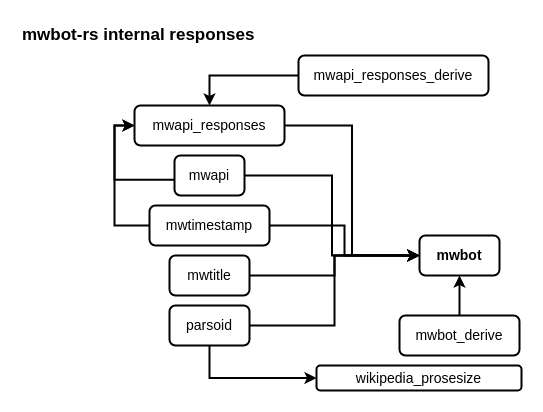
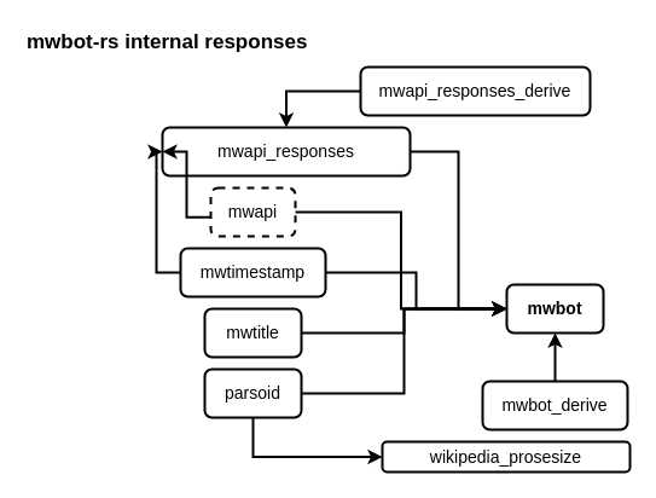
  <mxCell id="0" />
  <mxCell id="1" parent="0" />
  <mxCell id="2" style="edgeStyle=orthogonalEdgeStyle;rounded=0;orthogonalLoop=1;jettySize=auto;html=1;entryX=0;entryY=0.5;entryDx=0;entryDy=0;labelBackgroundColor=none;fontColor=light-dark(#000000,#202122);fontFamily=Helvetica;strokeWidth=2;fontSize=14;spacing=5;curved=0;strokeColor=light-dark(#000000,#A2A9B1);" parent="1" source="3" target="13" edge="1"><mxGeometry relative="1" as="geometry" /></mxCell>
- <mxCell id="3" value="&lt;div&gt;mwapi_responses&lt;/div&gt;" style="rounded=1;whiteSpace=wrap;html=1;fontFamily=Helvetica;fontSize=14;labelBackgroundColor=none;strokeWidth=2;spacing=5;fontColor=light-dark(#000000,#202122);fillColor=light-dark(#FFFFFF,#F8F9FA);strokeColor=light-dark(#000000,#A2A9B1);" parent="1" vertex="1"><mxGeometry x="134" y="105" width="150" height="40" as="geometry" /></mxCell>
+ <mxCell id="3" value="&lt;div&gt;mwapi_responses&lt;/div&gt;" style="rounded=1;whiteSpace=wrap;html=1;fontFamily=Helvetica;fontSize=14;labelBackgroundColor=none;strokeWidth=2;spacing=5;fontColor=light-dark(#000000,#202122);fillColor=light-dark(#FFFFFF,#F8F9FA);strokeColor=light-dark(#000000,#A2A9B1);" parent="1" vertex="1"><mxGeometry x="134" y="105" width="205" height="40" as="geometry" /></mxCell>
  <mxCell id="4" style="edgeStyle=orthogonalEdgeStyle;rounded=0;orthogonalLoop=1;jettySize=auto;html=1;entryX=0;entryY=0.5;entryDx=0;entryDy=0;exitX=-0.002;exitY=0.605;exitDx=0;exitDy=0;exitPerimeter=0;labelBackgroundColor=none;fontColor=light-dark(#000000,#202122);fontFamily=Helvetica;strokeWidth=2;fontSize=14;spacing=5;curved=0;strokeColor=light-dark(#000000,#A2A9B1);" parent="1" source="7" target="3" edge="1"><mxGeometry relative="1" as="geometry" /></mxCell>
  <mxCell id="5" style="edgeStyle=orthogonalEdgeStyle;rounded=0;orthogonalLoop=1;jettySize=auto;html=1;entryX=0;entryY=0.5;entryDx=0;entryDy=0;exitX=0;exitY=0.5;exitDx=0;exitDy=0;labelBackgroundColor=none;fontColor=light-dark(#000000,#202122);fontFamily=Helvetica;strokeWidth=2;fontSize=14;spacing=5;curved=0;strokeColor=light-dark(#000000,#A2A9B1);" parent="1" source="8" target="3" edge="1"><mxGeometry relative="1" as="geometry" /></mxCell>
  <mxCell id="6" style="edgeStyle=orthogonalEdgeStyle;rounded=0;orthogonalLoop=1;jettySize=auto;html=1;labelBackgroundColor=none;fontColor=light-dark(#000000,#202122);exitX=0;exitY=0.5;exitDx=0;exitDy=0;fontFamily=Helvetica;strokeWidth=2;fontSize=14;spacing=5;curved=0;strokeColor=light-dark(#000000,#A2A9B1);" parent="1" source="10" target="3" edge="1"><mxGeometry relative="1" as="geometry" /></mxCell>
- <mxCell id="7" value="&lt;div&gt;mwapi&lt;/div&gt;" style="rounded=1;whiteSpace=wrap;html=1;fontFamily=Helvetica;fontSize=14;labelBackgroundColor=none;strokeWidth=2;spacing=5;fontColor=light-dark(#000000,#202122);fillColor=light-dark(#FFFFFF,#F8F9FA);strokeColor=light-dark(#000000,#A2A9B1);" parent="1" vertex="1"><mxGeometry x="174" y="155" width="70" height="40" as="geometry" /></mxCell>
+ <mxCell id="7" value="&lt;div&gt;mwapi&lt;/div&gt;" style="rounded=1;whiteSpace=wrap;html=1;fontFamily=Helvetica;fontSize=14;labelBackgroundColor=none;strokeWidth=2;spacing=5;fontColor=light-dark(#000000,#202122);fillColor=light-dark(#FFFFFF,#F8F9FA);strokeColor=light-dark(#000000,#A2A9B1);dashed=1;" parent="1" vertex="1"><mxGeometry x="174" y="155" width="70" height="40" as="geometry" /></mxCell>
  <mxCell id="8" value="mwtimestamp" style="rounded=1;whiteSpace=wrap;html=1;fontFamily=Helvetica;fontSize=14;labelBackgroundColor=none;strokeWidth=2;spacing=5;fontColor=light-dark(#000000,#202122);fillColor=light-dark(#FFFFFF,#F8F9FA);strokeColor=light-dark(#000000,#A2A9B1);" parent="1" vertex="1"><mxGeometry x="149" y="205" width="120" height="40" as="geometry" /></mxCell>
  <mxCell id="9" value="mwtitle" style="rounded=1;whiteSpace=wrap;html=1;fontFamily=Helvetica;fontSize=14;labelBackgroundColor=none;strokeWidth=2;spacing=5;fontColor=light-dark(#000000,#202122);fillColor=light-dark(#FFFFFF,#F8F9FA);strokeColor=light-dark(#000000,#A2A9B1);" parent="1" vertex="1"><mxGeometry x="169" y="255" width="80" height="40" as="geometry" /></mxCell>
  <mxCell id="10" value="mwapi_responses_derive" style="rounded=1;whiteSpace=wrap;html=1;fontFamily=Helvetica;fontSize=14;labelBackgroundColor=none;strokeWidth=2;spacing=5;fontColor=light-dark(#000000,#202122);fillColor=light-dark(#FFFFFF,#F8F9FA);strokeColor=light-dark(#000000,#EAECF0);" parent="1" vertex="1"><mxGeometry x="298" y="55" width="190" height="40" as="geometry" /></mxCell>
  <mxCell id="11" value="parsoid" style="rounded=1;whiteSpace=wrap;html=1;fontFamily=Helvetica;fontSize=14;labelBackgroundColor=none;strokeWidth=2;spacing=5;fontColor=light-dark(#000000,#202122);fillColor=light-dark(#FFFFFF,#F8F9FA);strokeColor=light-dark(#000000,#A2A9B1);" parent="1" vertex="1"><mxGeometry x="169" y="305" width="80" height="40" as="geometry" /></mxCell>
  <mxCell id="12" value="wikipedia_prosesize" style="rounded=1;whiteSpace=wrap;html=1;fontFamily=Helvetica;fontSize=14;labelBackgroundColor=none;strokeWidth=2;spacing=5;fontColor=light-dark(#000000,#202122);fillColor=light-dark(#FFFFFF,#F8F9FA);strokeColor=light-dark(#000000,#EAECF0);" parent="1" vertex="1"><mxGeometry x="316" y="365" width="205" height="25" as="geometry" /></mxCell>
  <mxCell id="13" value="mwbot" style="rounded=1;whiteSpace=wrap;html=1;fontFamily=Helvetica;fontSize=14;labelBackgroundColor=none;strokeWidth=2;spacing=5;fontColor=light-dark(#000000,#2A4B8D);fillColor=light-dark(#FFFFFF,#EAF3FF);strokeColor=light-dark(#000000,#2A4B8D);fontStyle=1" parent="1" vertex="1"><mxGeometry x="419" y="235" width="80" height="40" as="geometry" /></mxCell>
  <mxCell id="14" value="mwbot_derive" style="rounded=1;whiteSpace=wrap;html=1;fontFamily=Helvetica;fontSize=14;labelBackgroundColor=none;strokeWidth=2;spacing=5;fontColor=light-dark(#000000,#202122);fillColor=light-dark(#FFFFFF,#F8F9FA);strokeColor=light-dark(#000000,#EAECF0);" parent="1" vertex="1"><mxGeometry x="399" y="315" width="120" height="40" as="geometry" /></mxCell>
  <mxCell id="15" style="edgeStyle=orthogonalEdgeStyle;rounded=0;orthogonalLoop=1;jettySize=auto;html=1;entryX=0;entryY=0.5;entryDx=0;entryDy=0;exitX=0.5;exitY=1;exitDx=0;exitDy=0;labelBackgroundColor=none;fontColor=light-dark(#000000,#202122);fontFamily=Helvetica;strokeWidth=2;fontSize=14;spacing=5;curved=0;strokeColor=light-dark(#000000,#A2A9B1);" parent="1" source="11" target="12" edge="1"><mxGeometry relative="1" as="geometry" /></mxCell>
  <mxCell id="16" style="edgeStyle=orthogonalEdgeStyle;rounded=0;orthogonalLoop=1;jettySize=auto;html=1;entryX=0;entryY=0.5;entryDx=0;entryDy=0;labelBackgroundColor=none;fontColor=light-dark(#000000,#202122);fontFamily=Helvetica;strokeWidth=2;fontSize=14;spacing=5;curved=0;strokeColor=light-dark(#000000,#A2A9B1);" parent="1" source="7" target="13" edge="1"><mxGeometry relative="1" as="geometry" /></mxCell>
  <mxCell id="17" style="edgeStyle=orthogonalEdgeStyle;rounded=0;orthogonalLoop=1;jettySize=auto;html=1;entryX=0;entryY=0.5;entryDx=0;entryDy=0;labelBackgroundColor=none;fontColor=light-dark(#000000,#202122);fontFamily=Helvetica;strokeWidth=2;fontSize=14;spacing=5;curved=0;strokeColor=light-dark(#000000,#A2A9B1);" parent="1" source="8" target="13" edge="1"><mxGeometry relative="1" as="geometry" /></mxCell>
  <mxCell id="18" style="edgeStyle=orthogonalEdgeStyle;rounded=0;orthogonalLoop=1;jettySize=auto;html=1;entryX=0;entryY=0.5;entryDx=0;entryDy=0;labelBackgroundColor=none;fontColor=light-dark(#000000,#202122);fontFamily=Helvetica;strokeWidth=2;fontSize=14;spacing=5;curved=0;strokeColor=light-dark(#000000,#A2A9B1);" parent="1" source="9" target="13" edge="1"><mxGeometry relative="1" as="geometry" /></mxCell>
  <mxCell id="19" style="edgeStyle=orthogonalEdgeStyle;rounded=0;orthogonalLoop=1;jettySize=auto;html=1;entryX=0;entryY=0.5;entryDx=0;entryDy=0;labelBackgroundColor=none;fontColor=light-dark(#000000,#202122);fontFamily=Helvetica;strokeWidth=2;fontSize=14;spacing=5;curved=0;strokeColor=light-dark(#000000,#A2A9B1);" parent="1" source="11" target="13" edge="1"><mxGeometry relative="1" as="geometry" /></mxCell>
  <mxCell id="20" style="edgeStyle=orthogonalEdgeStyle;rounded=0;orthogonalLoop=1;jettySize=auto;html=1;labelBackgroundColor=none;fontColor=light-dark(#000000,#202122);fontFamily=Helvetica;strokeWidth=2;fontSize=14;spacing=5;curved=0;strokeColor=light-dark(#000000,#A2A9B1);" parent="1" source="14" target="13" edge="1"><mxGeometry relative="1" as="geometry" /></mxCell>
  <mxCell id="21" value="&lt;div&gt;mwbot-rs internal responses&lt;/div&gt;" style="text;strokeColor=none;align=left;fillColor=none;html=1;verticalAlign=middle;whiteSpace=wrap;rounded=0;fontStyle=1;fontSize=17;fontColor=light-dark(#000000,#C8CCD1);fontFamily=Helvetica;" vertex="1" parent="1"><mxGeometry x="20" y="20" width="280" height="30" as="geometry" /></mxCell>
